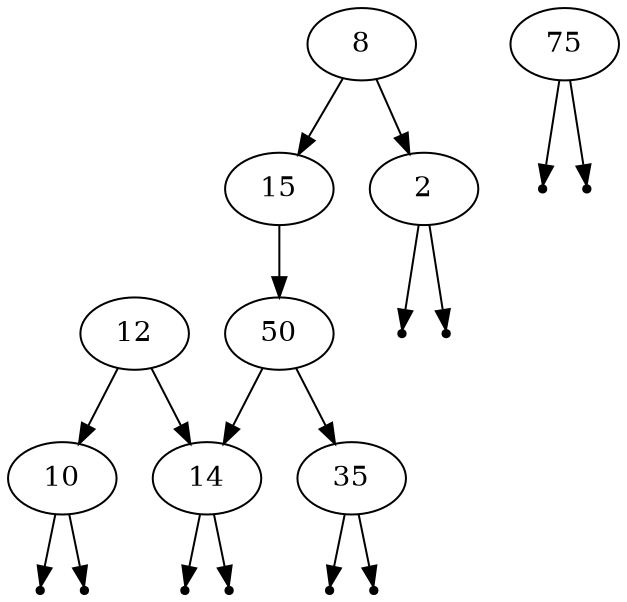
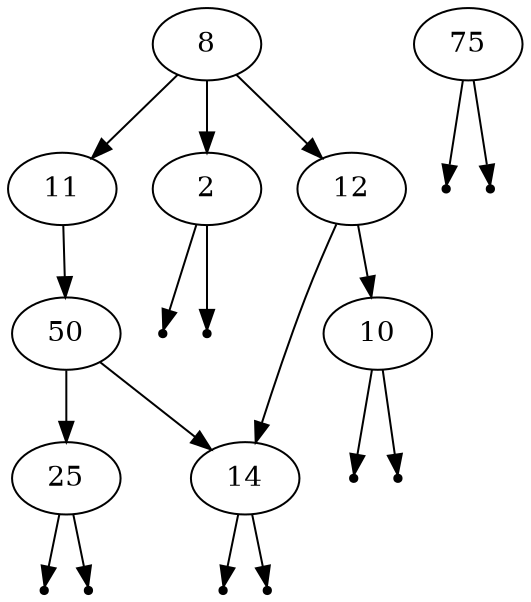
  digraph {
    node [shape=point]
-   15 [shape=""]
+   15 [label=11 shape=""]
    50 [shape=""]
    8 [shape=""]
    2 [shape=""]
    12 [shape=""]
    14 [shape=""]
-   25 [label=35 shape=""]
+   25 [shape=""]
    NULL0
    NULL1
    10 [shape=""]
    NULL2
    NULL3
    NULL4
    NULL5
    NULL6
    NULL7
    75 [shape=""]
    NULL8
    NULL9
    15 -> 50
    50 -> 14
    50 -> 25
    8 -> 15
    8 -> 2
+   8 -> 12
    2 -> NULL0
    2 -> NULL1
    12 -> 14
    12 -> 10
    14 -> NULL4
    14 -> NULL5
    25 -> NULL6
    25 -> NULL7
    10 -> NULL2
    10 -> NULL3
    75 -> NULL8
    75 -> NULL9
  }
